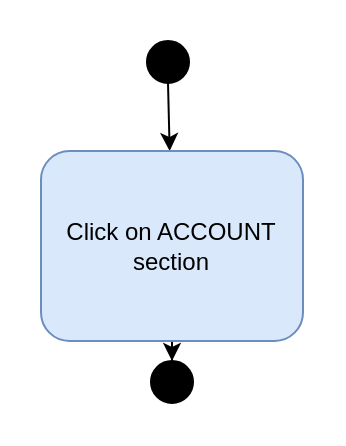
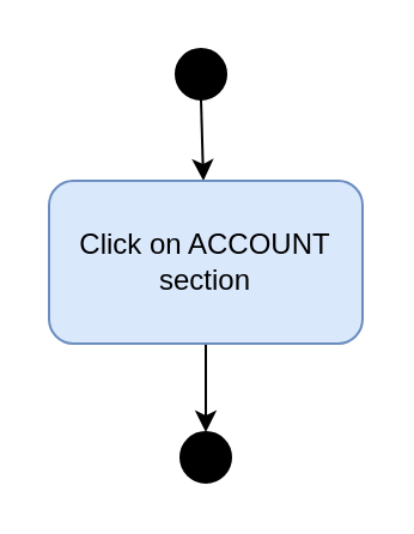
  <mxCell id="0" />
  <mxCell id="1" parent="0" />
  <mxCell id="2" value="" style="ellipse;whiteSpace=wrap;html=1;aspect=fixed;fillColor=#000000;" vertex="1" parent="1"><mxGeometry x="73" y="20" width="21" height="21" as="geometry" /></mxCell>
  <mxCell id="3" value="" style="endArrow=classic;html=1;exitX=0.5;exitY=1;exitDx=0;exitDy=0;" edge="1" parent="1" source="2" target="5"><mxGeometry width="50" height="50" relative="1" as="geometry"><mxPoint x="-204" y="226" as="sourcePoint" /><mxPoint x="84" y="127" as="targetPoint" /></mxGeometry></mxCell>
  <mxCell id="4" style="edgeStyle=orthogonalEdgeStyle;rounded=0;orthogonalLoop=1;jettySize=auto;html=1;entryX=0.5;entryY=0;entryDx=0;entryDy=0;" edge="1" parent="1" source="5" target="6"><mxGeometry relative="1" as="geometry" /></mxCell>
- <mxCell id="5" value="Click on ACCOUNT section" style="rounded=1;whiteSpace=wrap;html=1;fillColor=#dae8fc;strokeColor=#6c8ebf;" vertex="1" parent="1"><mxGeometry x="20" y="75" width="131" height="95" as="geometry" /></mxCell>
+ <mxCell id="5" value="Click on ACCOUNT section" style="rounded=1;whiteSpace=wrap;html=1;fillColor=#dae8fc;strokeColor=#6c8ebf;" vertex="1" parent="1"><mxGeometry x="20" y="75" width="131" height="68" as="geometry" /></mxCell>
  <mxCell id="6" value="" style="ellipse;whiteSpace=wrap;html=1;aspect=fixed;fillColor=#000000;" vertex="1" parent="1"><mxGeometry x="75" y="180" width="21" height="21" as="geometry" /></mxCell>
